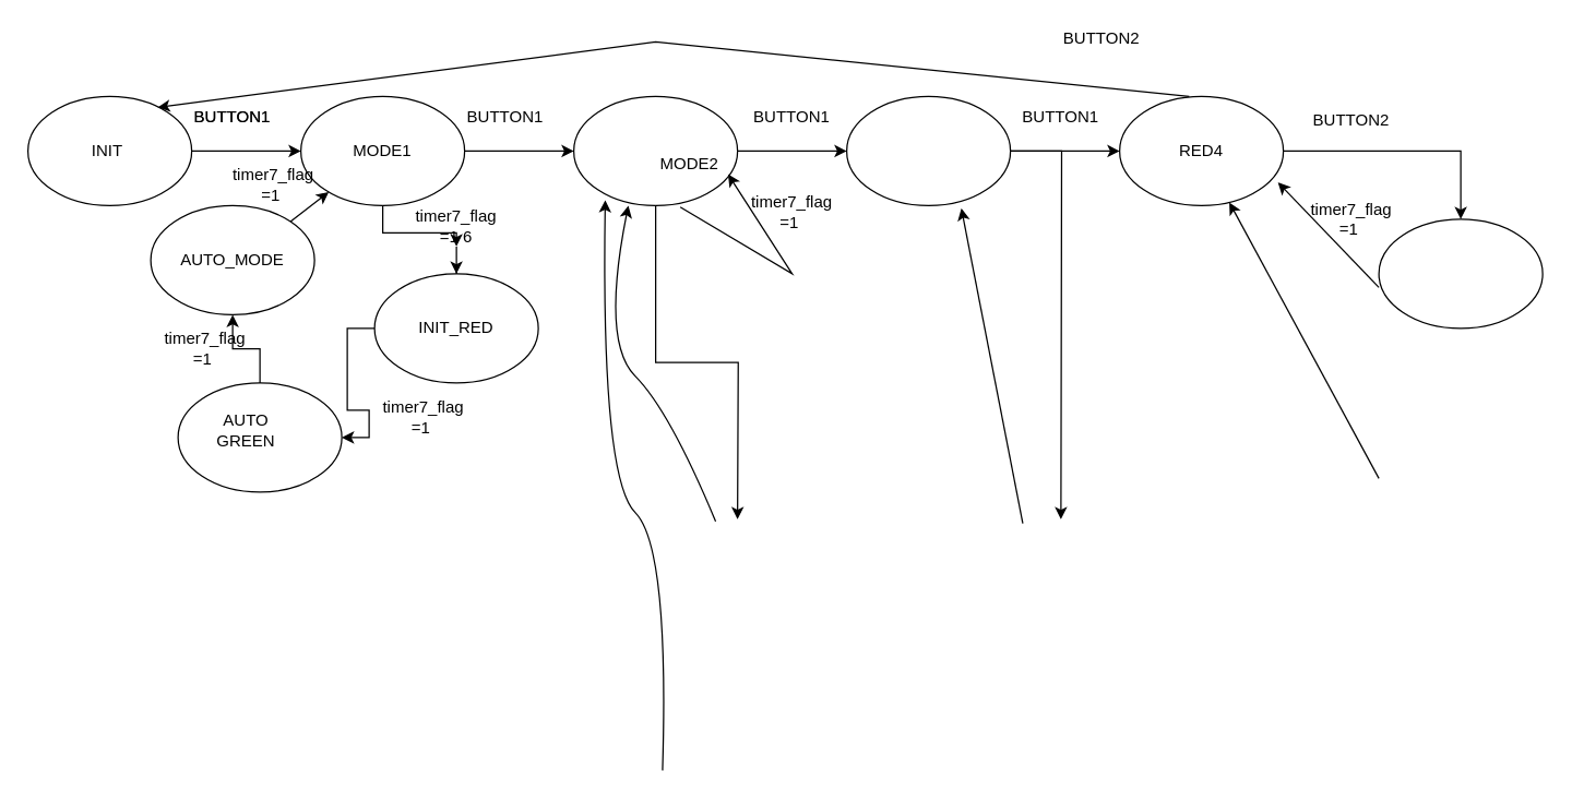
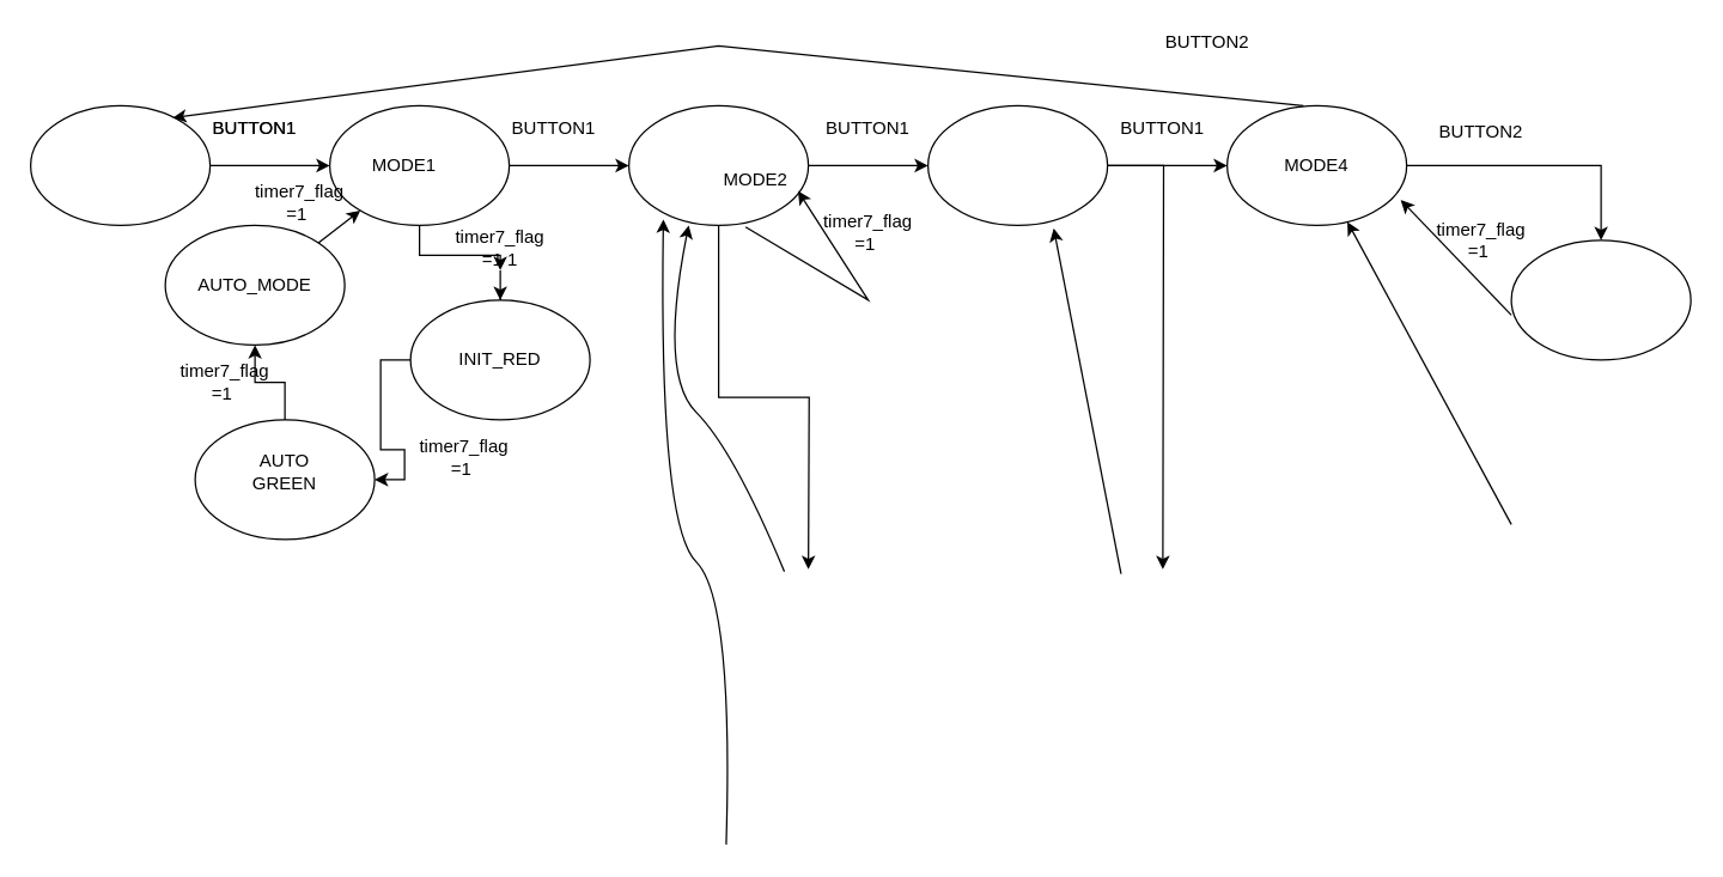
  <mxCell id="0" />
  <mxCell id="1" parent="0" />
  <mxCell id="2" value="" style="ellipse;whiteSpace=wrap;html=1;" vertex="1" parent="1"><mxGeometry x="20" y="70" width="120" height="80" as="geometry" /></mxCell>
- <mxCell id="3" value="INIT&amp;nbsp;" style="text;html=1;align=center;verticalAlign=middle;whiteSpace=wrap;rounded=0;" vertex="1" parent="1"><mxGeometry x="50" y="95" width="60" height="30" as="geometry" /></mxCell>
  <mxCell id="4" value="" style="endArrow=classic;html=1;rounded=0;exitX=1;exitY=0.5;exitDx=0;exitDy=0;shadow=0;" edge="1" parent="1" source="2"><mxGeometry width="50" height="50" relative="1" as="geometry"><mxPoint x="370" y="400" as="sourcePoint" /><mxPoint x="220" y="110" as="targetPoint" /></mxGeometry></mxCell>
  <mxCell id="5" value="" style="edgeStyle=orthogonalEdgeStyle;rounded=0;orthogonalLoop=1;jettySize=auto;html=1;" edge="1" parent="1" source="7" target="12"><mxGeometry relative="1" as="geometry" /></mxCell>
  <mxCell id="6" value="" style="edgeStyle=orthogonalEdgeStyle;rounded=0;orthogonalLoop=1;jettySize=auto;html=1;" edge="1" parent="1" source="35" target="26"><mxGeometry relative="1" as="geometry" /></mxCell>
  <mxCell id="7" value="" style="ellipse;whiteSpace=wrap;html=1;" vertex="1" parent="1"><mxGeometry x="220" y="70" width="120" height="80" as="geometry" /></mxCell>
- <mxCell id="8" value="MODE1" style="text;html=1;align=center;verticalAlign=middle;whiteSpace=wrap;rounded=0;" vertex="1" parent="1"><mxGeometry x="250" y="95" width="60" height="30" as="geometry" /></mxCell>
+ <mxCell id="8" value="MODE1" style="text;html=1;align=center;verticalAlign=middle;whiteSpace=wrap;rounded=0;" vertex="1" parent="1"><mxGeometry x="240" y="95" width="60" height="30" as="geometry" /></mxCell>
  <mxCell id="9" value="BUTTON1" style="text;html=1;align=center;verticalAlign=middle;whiteSpace=wrap;rounded=0;" vertex="1" parent="1"><mxGeometry x="140" y="70" width="60" height="30" as="geometry" /></mxCell>
  <mxCell id="10" value="" style="edgeStyle=orthogonalEdgeStyle;rounded=0;orthogonalLoop=1;jettySize=auto;html=1;" edge="1" parent="1" source="12" target="16"><mxGeometry relative="1" as="geometry" /></mxCell>
  <mxCell id="11" value="" style="edgeStyle=orthogonalEdgeStyle;rounded=0;orthogonalLoop=1;jettySize=auto;html=1;" edge="1" parent="1" source="12"><mxGeometry relative="1" as="geometry"><mxPoint x="540" y="380" as="targetPoint" /></mxGeometry></mxCell>
  <mxCell id="12" value="" style="ellipse;whiteSpace=wrap;html=1;" vertex="1" parent="1"><mxGeometry x="420" y="70" width="120" height="80" as="geometry" /></mxCell>
  <mxCell id="13" value="MODE2" style="text;html=1;align=center;verticalAlign=middle;whiteSpace=wrap;rounded=0;" vertex="1" parent="1"><mxGeometry x="475" y="105" width="60" height="30" as="geometry" /></mxCell>
  <mxCell id="14" value="" style="edgeStyle=orthogonalEdgeStyle;rounded=0;orthogonalLoop=1;jettySize=auto;html=1;" edge="1" parent="1" source="16" target="18"><mxGeometry relative="1" as="geometry" /></mxCell>
  <mxCell id="15" value="" style="edgeStyle=orthogonalEdgeStyle;rounded=0;orthogonalLoop=1;jettySize=auto;html=1;" edge="1" parent="1" source="16"><mxGeometry relative="1" as="geometry"><mxPoint x="777" y="380" as="targetPoint" /></mxGeometry></mxCell>
  <mxCell id="16" value="" style="ellipse;whiteSpace=wrap;html=1;" vertex="1" parent="1"><mxGeometry x="620" y="70" width="120" height="80" as="geometry" /></mxCell>
  <mxCell id="17" value="" style="edgeStyle=orthogonalEdgeStyle;rounded=0;orthogonalLoop=1;jettySize=auto;html=1;" edge="1" parent="1" source="18" target="44"><mxGeometry relative="1" as="geometry" /></mxCell>
  <mxCell id="18" value="" style="ellipse;whiteSpace=wrap;html=1;" vertex="1" parent="1"><mxGeometry x="820" y="70" width="120" height="80" as="geometry" /></mxCell>
- <mxCell id="19" value="RED4" style="text;html=1;align=center;verticalAlign=middle;whiteSpace=wrap;rounded=0;" vertex="1" parent="1"><mxGeometry x="850" y="95" width="60" height="30" as="geometry" /></mxCell>
+ <mxCell id="19" value="MODE4" style="text;html=1;align=center;verticalAlign=middle;whiteSpace=wrap;rounded=0;" vertex="1" parent="1"><mxGeometry x="850" y="95" width="60" height="30" as="geometry" /></mxCell>
  <mxCell id="20" value="" style="endArrow=classic;html=1;rounded=0;exitX=0.425;exitY=0;exitDx=0;exitDy=0;exitPerimeter=0;entryX=0.792;entryY=0.1;entryDx=0;entryDy=0;entryPerimeter=0;" edge="1" parent="1" source="18" target="2"><mxGeometry width="50" height="50" relative="1" as="geometry"><mxPoint x="440" y="300" as="sourcePoint" /><mxPoint x="460" y="10" as="targetPoint" /><Array as="points"><mxPoint x="480" y="30" /></Array></mxGeometry></mxCell>
  <mxCell id="21" value="BUTTON1" style="text;html=1;align=center;verticalAlign=middle;whiteSpace=wrap;rounded=0;" vertex="1" parent="1"><mxGeometry x="140" y="70" width="60" height="30" as="geometry" /></mxCell>
  <mxCell id="22" value="BUTTON1" style="text;html=1;align=center;verticalAlign=middle;whiteSpace=wrap;rounded=0;" vertex="1" parent="1"><mxGeometry x="340" y="70" width="60" height="30" as="geometry" /></mxCell>
  <mxCell id="23" value="BUTTON1" style="text;html=1;align=center;verticalAlign=middle;whiteSpace=wrap;rounded=0;" vertex="1" parent="1"><mxGeometry x="550" y="70" width="60" height="30" as="geometry" /></mxCell>
  <mxCell id="24" value="BUTTON1" style="text;html=1;align=center;verticalAlign=middle;whiteSpace=wrap;rounded=0;" vertex="1" parent="1"><mxGeometry x="747" y="70" width="60" height="30" as="geometry" /></mxCell>
  <mxCell id="25" value="" style="edgeStyle=orthogonalEdgeStyle;rounded=0;orthogonalLoop=1;jettySize=auto;html=1;" edge="1" parent="1" source="26" target="29"><mxGeometry relative="1" as="geometry" /></mxCell>
  <mxCell id="26" value="" style="ellipse;whiteSpace=wrap;html=1;" vertex="1" parent="1"><mxGeometry x="274" y="200" width="120" height="80" as="geometry" /></mxCell>
  <mxCell id="27" value="INIT_RED" style="text;html=1;align=center;verticalAlign=middle;whiteSpace=wrap;rounded=0;" vertex="1" parent="1"><mxGeometry x="304" y="225" width="60" height="30" as="geometry" /></mxCell>
  <mxCell id="28" value="" style="edgeStyle=orthogonalEdgeStyle;rounded=0;orthogonalLoop=1;jettySize=auto;html=1;" edge="1" parent="1" source="29" target="31"><mxGeometry relative="1" as="geometry" /></mxCell>
  <mxCell id="29" value="" style="ellipse;whiteSpace=wrap;html=1;" vertex="1" parent="1"><mxGeometry x="130" y="280" width="120" height="80" as="geometry" /></mxCell>
- <mxCell id="30" value="AUTO&lt;div&gt;GREEN&lt;/div&gt;" style="text;html=1;align=center;verticalAlign=middle;whiteSpace=wrap;rounded=0;" vertex="1" parent="1"><mxGeometry x="150" y="300" width="60" height="30" as="geometry" /></mxCell>
+ <mxCell id="30" value="AUTO&lt;div&gt;GREEN&lt;/div&gt;" style="text;html=1;align=center;verticalAlign=middle;whiteSpace=wrap;rounded=0;" vertex="1" parent="1"><mxGeometry x="160" y="300" width="60" height="30" as="geometry" /></mxCell>
  <mxCell id="31" value="" style="ellipse;whiteSpace=wrap;html=1;" vertex="1" parent="1"><mxGeometry x="110" y="150" width="120" height="80" as="geometry" /></mxCell>
  <mxCell id="32" value="AUTO_MODE" style="text;html=1;align=center;verticalAlign=middle;whiteSpace=wrap;rounded=0;" vertex="1" parent="1"><mxGeometry x="140" y="175" width="60" height="30" as="geometry" /></mxCell>
  <mxCell id="33" value="" style="endArrow=classic;html=1;rounded=0;exitX=1;exitY=0;exitDx=0;exitDy=0;" edge="1" parent="1" source="31" target="7"><mxGeometry width="50" height="50" relative="1" as="geometry"><mxPoint x="440" y="300" as="sourcePoint" /><mxPoint x="490" y="250" as="targetPoint" /></mxGeometry></mxCell>
  <mxCell id="34" value="" style="edgeStyle=orthogonalEdgeStyle;rounded=0;orthogonalLoop=1;jettySize=auto;html=1;" edge="1" parent="1" source="7" target="35"><mxGeometry relative="1" as="geometry"><mxPoint x="280" y="150" as="sourcePoint" /><mxPoint x="334" y="200" as="targetPoint" /></mxGeometry></mxCell>
- <mxCell id="35" value="timer7_flag =1 6" style="text;html=1;align=center;verticalAlign=middle;whiteSpace=wrap;rounded=0;" vertex="1" parent="1"><mxGeometry x="304" y="150" width="60" height="30" as="geometry" /></mxCell>
+ <mxCell id="35" value="timer7_flag =1 1" style="text;html=1;align=center;verticalAlign=middle;whiteSpace=wrap;rounded=0;" vertex="1" parent="1"><mxGeometry x="304" y="150" width="60" height="30" as="geometry" /></mxCell>
  <mxCell id="36" value="timer7_flag =1&amp;nbsp;" style="text;html=1;align=center;verticalAlign=middle;whiteSpace=wrap;rounded=0;" vertex="1" parent="1"><mxGeometry x="280" y="290" width="60" height="30" as="geometry" /></mxCell>
  <mxCell id="37" value="timer7_flag =1&amp;nbsp;" style="text;html=1;align=center;verticalAlign=middle;whiteSpace=wrap;rounded=0;" vertex="1" parent="1"><mxGeometry x="120" y="240" width="60" height="30" as="geometry" /></mxCell>
  <mxCell id="38" value="timer7_flag =1&amp;nbsp;" style="text;html=1;align=center;verticalAlign=middle;whiteSpace=wrap;rounded=0;" vertex="1" parent="1"><mxGeometry x="170" y="120" width="60" height="30" as="geometry" /></mxCell>
  <mxCell id="39" value="" style="curved=1;endArrow=classic;html=1;rounded=0;entryX=0.333;entryY=1;entryDx=0;entryDy=0;entryPerimeter=0;" edge="1" parent="1" target="12"><mxGeometry width="50" height="50" relative="1" as="geometry"><mxPoint x="523.941" y="381.459" as="sourcePoint" /><mxPoint x="490" y="250" as="targetPoint" /><Array as="points"><mxPoint x="490" y="300" /><mxPoint x="440" y="250" /></Array></mxGeometry></mxCell>
  <mxCell id="40" value="" style="curved=1;endArrow=classic;html=1;rounded=0;exitX=0.042;exitY=0.3;exitDx=0;exitDy=0;exitPerimeter=0;entryX=0.192;entryY=0.95;entryDx=0;entryDy=0;entryPerimeter=0;" edge="1" parent="1" target="12"><mxGeometry width="50" height="50" relative="1" as="geometry"><mxPoint x="485.04" y="564" as="sourcePoint" /><mxPoint x="490" y="350" as="targetPoint" /><Array as="points"><mxPoint x="490" y="400" /><mxPoint x="440" y="350" /></Array></mxGeometry></mxCell>
  <mxCell id="41" value="" style="endArrow=classic;html=1;rounded=0;exitX=0.65;exitY=1.013;exitDx=0;exitDy=0;exitPerimeter=0;entryX=0.942;entryY=0.713;entryDx=0;entryDy=0;entryPerimeter=0;" edge="1" parent="1" source="12" target="12"><mxGeometry width="50" height="50" relative="1" as="geometry"><mxPoint x="440" y="400" as="sourcePoint" /><mxPoint x="660" y="260" as="targetPoint" /><Array as="points"><mxPoint x="580" y="200" /></Array></mxGeometry></mxCell>
  <mxCell id="42" value="timer7_flag =1&amp;nbsp;" style="text;html=1;align=center;verticalAlign=middle;whiteSpace=wrap;rounded=0;" vertex="1" parent="1"><mxGeometry x="550" y="140" width="60" height="30" as="geometry" /></mxCell>
  <mxCell id="43" value="" style="endArrow=classic;html=1;rounded=0;exitX=0.267;exitY=0.038;exitDx=0;exitDy=0;exitPerimeter=0;entryX=0.7;entryY=1.025;entryDx=0;entryDy=0;entryPerimeter=0;" edge="1" parent="1" target="16"><mxGeometry width="50" height="50" relative="1" as="geometry"><mxPoint x="749.04" y="383.04" as="sourcePoint" /><mxPoint x="490" y="350" as="targetPoint" /></mxGeometry></mxCell>
  <mxCell id="44" value="" style="ellipse;whiteSpace=wrap;html=1;" vertex="1" parent="1"><mxGeometry x="1010" y="160" width="120" height="80" as="geometry" /></mxCell>
  <mxCell id="45" value="BUTTON2&lt;div&gt;&lt;br&gt;&lt;/div&gt;" style="text;html=1;align=center;verticalAlign=middle;whiteSpace=wrap;rounded=0;" vertex="1" parent="1"><mxGeometry x="960" y="80" width="60" height="30" as="geometry" /></mxCell>
  <mxCell id="46" value="" style="endArrow=classic;html=1;rounded=0;exitX=0;exitY=0.375;exitDx=0;exitDy=0;exitPerimeter=0;" edge="1" parent="1" target="18"><mxGeometry width="50" height="50" relative="1" as="geometry"><mxPoint x="1010" y="350" as="sourcePoint" /><mxPoint x="490" y="350" as="targetPoint" /></mxGeometry></mxCell>
  <mxCell id="47" value="" style="endArrow=classic;html=1;rounded=0;exitX=0;exitY=0.625;exitDx=0;exitDy=0;exitPerimeter=0;entryX=0.967;entryY=0.788;entryDx=0;entryDy=0;entryPerimeter=0;" edge="1" parent="1" source="44" target="18"><mxGeometry width="50" height="50" relative="1" as="geometry"><mxPoint x="440" y="400" as="sourcePoint" /><mxPoint x="490" y="350" as="targetPoint" /></mxGeometry></mxCell>
  <mxCell id="48" value="timer7_flag =1&amp;nbsp;" style="text;html=1;align=center;verticalAlign=middle;whiteSpace=wrap;rounded=0;" vertex="1" parent="1"><mxGeometry x="960" y="145" width="60" height="30" as="geometry" /></mxCell>
  <mxCell id="49" value="BUTTON2&lt;div&gt;&lt;br&gt;&lt;/div&gt;" style="text;html=1;align=center;verticalAlign=middle;whiteSpace=wrap;rounded=0;" vertex="1" parent="1"><mxGeometry x="777" y="20" width="60" height="30" as="geometry" /></mxCell>
